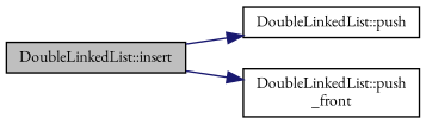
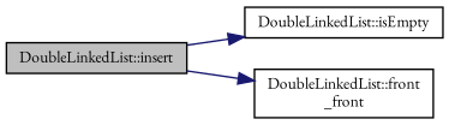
  digraph {
    fontname="EB Garamond"
    rankdir=LR
    node [color=black fillcolor=white fontname="EB Garamond" fontsize=10 shape=record style=filled]
    edge [color=midnightblue fontname="EB Garamond" fontsize=10 labelfontname=Helvetica labelfontsize=10 style=solid]
    n1 [fillcolor=grey75 fontcolor=black height=0.2 label="DoubleLinkedList::insert" width=0.4]
-   n2 [height=0.2 label="DoubleLinkedList::push" width=0.4]
-   n3 [height=0.2 label="DoubleLinkedList::push\l_front" width=0.4]
+   n2 [height=0.2 label="DoubleLinkedList::isEmpty" width=0.4]
+   n3 [height=0.2 label="DoubleLinkedList::front\l_front" width=0.4]
    n1 -> n2
    n1 -> n3
  }
